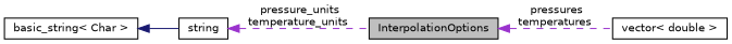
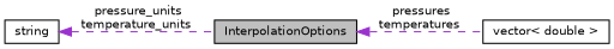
  digraph {
    rankdir=LR
    node [color=black fillcolor=white fontname=Helvetica fontsize=10 shape=record style=filled]
    edge [color=darkorchid3 dir=back fontname=Helvetica fontsize=10 labelfontname=Helvetica labelfontsize=10 style=dashed]
    n1 [fillcolor=grey75 fontcolor=black height=0.2 label=InterpolationOptions width=0.4]
    n2 [height=0.2 label="vector\< double \>" width=0.4]
    n3 [height=0.2 label=string width=0.4]
-   n4 [height=0.2 label="basic_string\< Char \>" width=0.4]
    n1 -> n2 [label=" pressures\ntemperatures"]
    n3 -> n1 [label=" pressure_units\ntemperature_units"]
-   n4 -> n3 [color=midnightblue style=solid]
  }
